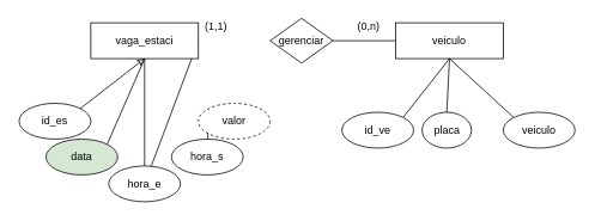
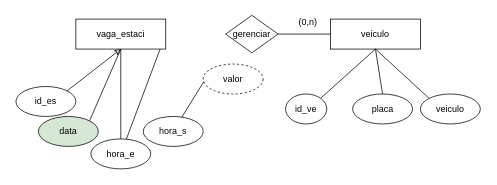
  <mxCell id="0" />
  <mxCell id="1" parent="0" />
  <mxCell id="2" style="edgeStyle=none;rounded=0;orthogonalLoop=1;jettySize=auto;html=1;exitX=1;exitY=0.5;exitDx=0;exitDy=0;endArrow=none;endFill=0;" parent="1" source="3" target="8" edge="1"><mxGeometry relative="1" as="geometry" /></mxCell>
  <mxCell id="3" value="vaga_estaci" style="rounded=0;whiteSpace=wrap;html=1;" parent="1" vertex="1"><mxGeometry x="100" y="25" width="120" height="40" as="geometry" /></mxCell>
  <mxCell id="4" style="rounded=0;orthogonalLoop=1;jettySize=auto;html=1;exitX=1;exitY=0;exitDx=0;exitDy=0;entryX=0.5;entryY=1;entryDx=0;entryDy=0;endArrow=classic;endFill=0;" parent="1" source="5" target="3" edge="1"><mxGeometry relative="1" as="geometry" /></mxCell>
  <mxCell id="5" value="id_es" style="ellipse;whiteSpace=wrap;html=1;" parent="1" vertex="1"><mxGeometry x="20" y="115" width="80" height="40" as="geometry" /></mxCell>
  <mxCell id="6" value="hora_s" style="ellipse;whiteSpace=wrap;html=1;" parent="1" vertex="1"><mxGeometry x="190" y="155" width="80" height="40" as="geometry" /></mxCell>
  <mxCell id="7" style="edgeStyle=none;rounded=0;orthogonalLoop=1;jettySize=auto;html=1;exitX=0.5;exitY=0;exitDx=0;exitDy=0;endArrow=none;endFill=0;" parent="1" source="8" edge="1"><mxGeometry relative="1" as="geometry"><mxPoint x="160" y="65" as="targetPoint" /></mxGeometry></mxCell>
  <mxCell id="8" value="hora_e" style="ellipse;whiteSpace=wrap;html=1;" parent="1" vertex="1"><mxGeometry x="120" y="185" width="80" height="40" as="geometry" /></mxCell>
  <mxCell id="9" style="edgeStyle=none;rounded=0;orthogonalLoop=1;jettySize=auto;html=1;exitX=0;exitY=0;exitDx=0;exitDy=0;endArrow=none;endFill=0;" parent="1" source="10" target="6" edge="1"><mxGeometry relative="1" as="geometry" /></mxCell>
- <mxCell id="10" value="valor" style="ellipse;whiteSpace=wrap;html=1;dashed=1;" parent="1" vertex="1"><mxGeometry x="220" y="115" width="80" height="40" as="geometry" /></mxCell>
+ <mxCell id="10" value="valor" style="ellipse;whiteSpace=wrap;html=1;dashed=1;" parent="1" vertex="1"><mxGeometry x="270" y="85" width="80" height="40" as="geometry" /></mxCell>
  <mxCell id="11" style="rounded=0;orthogonalLoop=1;jettySize=auto;html=1;exitX=1;exitY=0;exitDx=0;exitDy=0;endArrow=none;endFill=0;" parent="1" source="12" edge="1"><mxGeometry relative="1" as="geometry"><mxPoint x="160" y="65" as="targetPoint" /></mxGeometry></mxCell>
  <mxCell id="12" value="data" style="ellipse;whiteSpace=wrap;html=1;fillColor=#d5e8d4;" parent="1" vertex="1"><mxGeometry x="50" y="155" width="80" height="40" as="geometry" /></mxCell>
  <mxCell id="13" value="veiculo" style="rounded=0;whiteSpace=wrap;html=1;" parent="1" vertex="1"><mxGeometry x="440" y="25" width="120" height="40" as="geometry" /></mxCell>
  <mxCell id="14" style="rounded=0;orthogonalLoop=1;jettySize=auto;html=1;exitX=1;exitY=0;exitDx=0;exitDy=0;entryX=0.5;entryY=1;entryDx=0;entryDy=0;endArrow=none;endFill=0;" parent="1" source="15" target="13" edge="1"><mxGeometry relative="1" as="geometry" /></mxCell>
- <mxCell id="15" value="id_ve" style="ellipse;whiteSpace=wrap;html=1;" parent="1" vertex="1"><mxGeometry x="380" y="125" width="80" height="40" as="geometry" /></mxCell>
+ <mxCell id="15" value="id_ve" style="ellipse;whiteSpace=wrap;html=1;" parent="1" vertex="1"><mxGeometry x="380" y="125" width="55" height="40" as="geometry" /></mxCell>
  <mxCell id="16" style="edgeStyle=none;rounded=0;orthogonalLoop=1;jettySize=auto;html=1;exitX=0.5;exitY=0;exitDx=0;exitDy=0;endArrow=none;endFill=0;" parent="1" source="17" edge="1"><mxGeometry relative="1" as="geometry"><mxPoint x="500" y="65" as="targetPoint" /></mxGeometry></mxCell>
- <mxCell id="17" value="placa" style="ellipse;whiteSpace=wrap;html=1;" parent="1" vertex="1"><mxGeometry x="469.5" y="125" width="55" height="40" as="geometry" /></mxCell>
+ <mxCell id="17" value="placa" style="ellipse;whiteSpace=wrap;html=1;" parent="1" vertex="1"><mxGeometry x="469.5" y="125" width="80" height="40" as="geometry" /></mxCell>
  <mxCell id="18" style="edgeStyle=none;rounded=0;orthogonalLoop=1;jettySize=auto;html=1;exitX=0;exitY=0;exitDx=0;exitDy=0;entryX=0.5;entryY=1;entryDx=0;entryDy=0;endArrow=none;endFill=0;" parent="1" source="19" target="13" edge="1"><mxGeometry relative="1" as="geometry" /></mxCell>
  <mxCell id="19" value="veiculo" style="ellipse;whiteSpace=wrap;html=1;" parent="1" vertex="1"><mxGeometry x="560" y="125" width="80" height="40" as="geometry" /></mxCell>
  <mxCell id="20" style="edgeStyle=none;rounded=0;orthogonalLoop=1;jettySize=auto;html=1;exitX=1;exitY=0.5;exitDx=0;exitDy=0;endArrow=none;endFill=0;" parent="1" source="21" target="13" edge="1"><mxGeometry relative="1" as="geometry" /></mxCell>
  <mxCell id="21" value="gerenciar" style="rhombus;whiteSpace=wrap;html=1;" parent="1" vertex="1"><mxGeometry x="300" y="20" width="70" height="50" as="geometry" /></mxCell>
- <mxCell id="22" value="(1,1)" style="text;html=1;strokeColor=none;fillColor=none;align=center;verticalAlign=middle;whiteSpace=wrap;rounded=0;" parent="1" vertex="1"><mxGeometry x="220" y="20" width="40" height="20" as="geometry" /></mxCell>
  <mxCell id="23" value="(0,n)" style="text;html=1;strokeColor=none;fillColor=none;align=center;verticalAlign=middle;whiteSpace=wrap;rounded=0;" parent="1" vertex="1"><mxGeometry x="390" y="20" width="40" height="20" as="geometry" /></mxCell>
